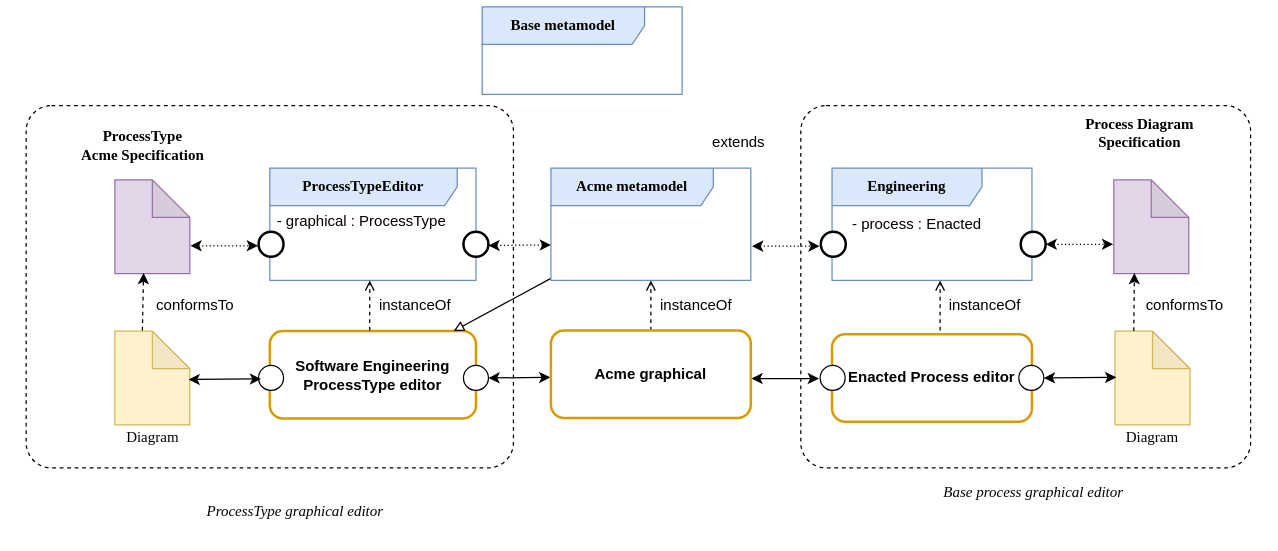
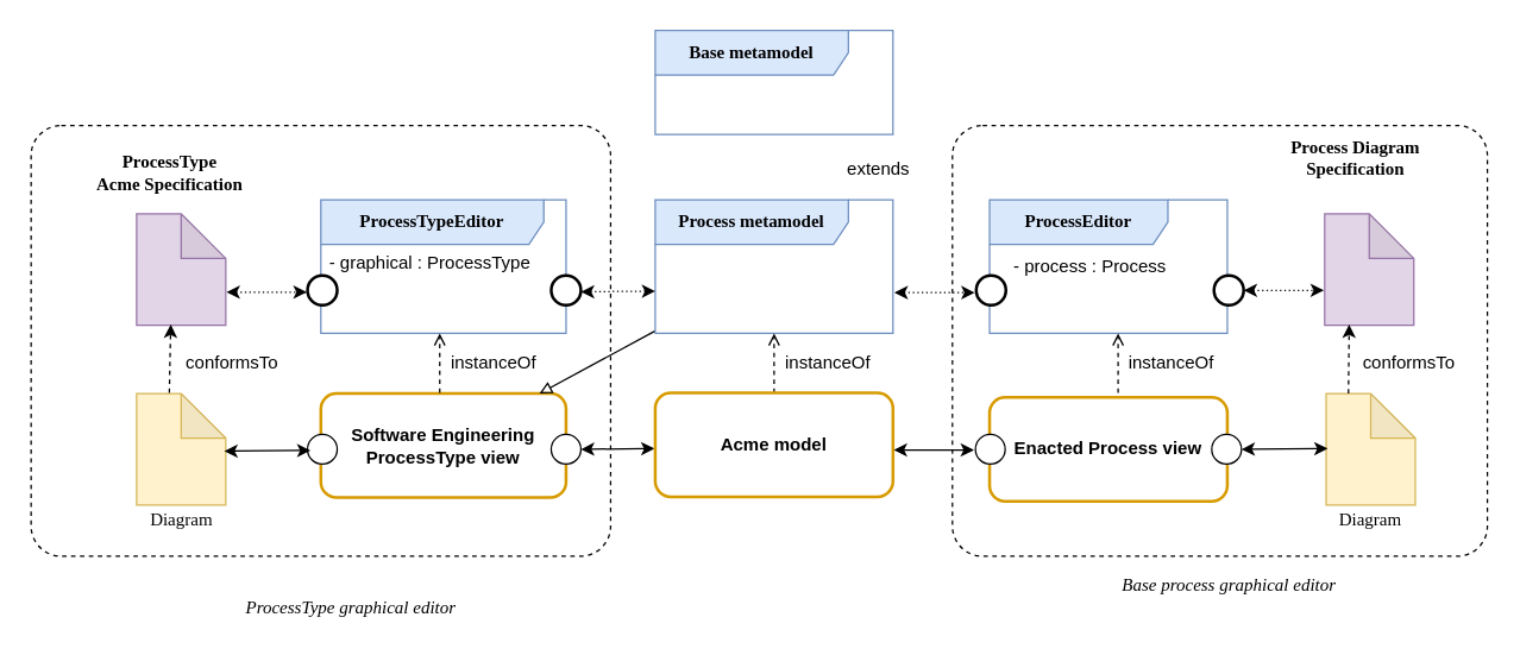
  <mxCell id="0" />
  <mxCell id="1" parent="0" />
- <mxCell id="2" value="&lt;div&gt;&lt;b&gt;Enacted Process editor&lt;br&gt;&lt;/b&gt;&lt;/div&gt;" style="rounded=1;whiteSpace=wrap;html=1;fillColor=none;strokeColor=#d79b00;strokeWidth=2;" vertex="1" parent="1"><mxGeometry x="665" y="267" width="160" height="70" as="geometry" /></mxCell>
+ <mxCell id="2" value="&lt;div&gt;&lt;b&gt;Enacted Process view&lt;br&gt;&lt;/b&gt;&lt;/div&gt;" style="rounded=1;whiteSpace=wrap;html=1;fillColor=none;strokeColor=#d79b00;strokeWidth=2;" vertex="1" parent="1"><mxGeometry x="665" y="267" width="160" height="70" as="geometry" /></mxCell>
  <mxCell id="3" value="" style="rounded=1;whiteSpace=wrap;html=1;fillColor=none;arcSize=7;dashed=1;" parent="1" vertex="1"><mxGeometry x="20" y="84" width="390" height="290" as="geometry" /></mxCell>
- <mxCell id="4" value="&lt;div&gt;&lt;b&gt;Software Engineering&lt;/b&gt;&lt;/div&gt;&lt;div&gt;&lt;b&gt;ProcessType editor&lt;br&gt;&lt;/b&gt;&lt;/div&gt;" style="rounded=1;whiteSpace=wrap;html=1;fillColor=none;strokeColor=#d79b00;strokeWidth=2;" vertex="1" parent="1"><mxGeometry x="215" y="264.5" width="165" height="70" as="geometry" /></mxCell>
+ <mxCell id="4" value="&lt;div&gt;&lt;b&gt;Software Engineering&lt;/b&gt;&lt;/div&gt;&lt;div&gt;&lt;b&gt;ProcessType view&lt;br&gt;&lt;/b&gt;&lt;/div&gt;" style="rounded=1;whiteSpace=wrap;html=1;fillColor=none;strokeColor=#d79b00;strokeWidth=2;" vertex="1" parent="1"><mxGeometry x="215" y="264.5" width="165" height="70" as="geometry" /></mxCell>
  <mxCell id="5" value="" style="rounded=1;whiteSpace=wrap;html=1;fillColor=none;arcSize=7;dashed=1;" parent="1" vertex="1"><mxGeometry x="640" y="84" width="360" height="290" as="geometry" /></mxCell>
- <mxCell id="6" value="&lt;b&gt;&lt;font style=&quot;font-size: 12px&quot;&gt;Base metamodel&lt;/font&gt;&lt;/b&gt;" style="shape=umlFrame;whiteSpace=wrap;html=1;rounded=0;shadow=0;comic=0;labelBackgroundColor=none;strokeWidth=1;fontFamily=Verdana;fontSize=10;align=center;width=130;height=30;fillColor=#dae8fc;strokeColor=#6c8ebf;" parent="1" vertex="1"><mxGeometry x="385" y="5" width="160" height="70" as="geometry" /></mxCell>
- <mxCell id="7" value="&lt;b&gt;&lt;font style=&quot;font-size: 12px&quot;&gt;Engineering&lt;/font&gt;&lt;/b&gt;" style="shape=umlFrame;whiteSpace=wrap;html=1;rounded=0;shadow=0;comic=0;labelBackgroundColor=none;strokeWidth=1;fontFamily=Verdana;fontSize=10;align=center;width=120;height=30;fillColor=#dae8fc;strokeColor=#6c8ebf;" parent="1" vertex="1"><mxGeometry x="665" y="134" width="160" height="90" as="geometry" /></mxCell>
+ <mxCell id="6" value="&lt;b&gt;&lt;font style=&quot;font-size: 12px&quot;&gt;Base metamodel&lt;/font&gt;&lt;/b&gt;" style="shape=umlFrame;whiteSpace=wrap;html=1;rounded=0;shadow=0;comic=0;labelBackgroundColor=none;strokeWidth=1;fontFamily=Verdana;fontSize=10;align=center;width=130;height=30;fillColor=#dae8fc;strokeColor=#6c8ebf;" parent="1" vertex="1"><mxGeometry x="440" y="20" width="160" height="70" as="geometry" /></mxCell>
+ <mxCell id="7" value="&lt;b&gt;&lt;font style=&quot;font-size: 12px&quot;&gt;ProcessEditor&lt;/font&gt;&lt;/b&gt;" style="shape=umlFrame;whiteSpace=wrap;html=1;rounded=0;shadow=0;comic=0;labelBackgroundColor=none;strokeWidth=1;fontFamily=Verdana;fontSize=10;align=center;width=120;height=30;fillColor=#dae8fc;strokeColor=#6c8ebf;" parent="1" vertex="1"><mxGeometry x="665" y="134" width="160" height="90" as="geometry" /></mxCell>
  <mxCell id="8" style="edgeStyle=none;rounded=0;orthogonalLoop=1;jettySize=auto;html=1;endArrow=block;endFill=0;" parent="1" source="9" target="4" edge="1"><mxGeometry relative="1" as="geometry" /></mxCell>
- <mxCell id="9" value="&lt;b&gt;&lt;font style=&quot;font-size: 12px&quot;&gt;Acme metamodel&lt;/font&gt;&lt;/b&gt;" style="shape=umlFrame;whiteSpace=wrap;html=1;rounded=0;shadow=0;comic=0;labelBackgroundColor=none;strokeWidth=1;fontFamily=Verdana;fontSize=10;align=center;width=130;height=30;fillColor=#dae8fc;strokeColor=#6c8ebf;" parent="1" vertex="1"><mxGeometry x="440" y="134" width="160" height="90" as="geometry" /></mxCell>
+ <mxCell id="9" value="&lt;b&gt;&lt;font style=&quot;font-size: 12px&quot;&gt;Process metamodel&lt;/font&gt;&lt;/b&gt;" style="shape=umlFrame;whiteSpace=wrap;html=1;rounded=0;shadow=0;comic=0;labelBackgroundColor=none;strokeWidth=1;fontFamily=Verdana;fontSize=10;align=center;width=130;height=30;fillColor=#dae8fc;strokeColor=#6c8ebf;" parent="1" vertex="1"><mxGeometry x="440" y="134" width="160" height="90" as="geometry" /></mxCell>
  <mxCell id="10" style="rounded=0;orthogonalLoop=1;jettySize=auto;html=1;dashed=1;endArrow=open;endFill=0;" parent="1" target="9" edge="1"><mxGeometry relative="1" as="geometry"><mxPoint x="520" y="264" as="sourcePoint" /><mxPoint x="423.051" y="84" as="targetPoint" /></mxGeometry></mxCell>
  <mxCell id="11" value="extends" style="text;html=1;align=center;verticalAlign=middle;resizable=0;points=[];autosize=1;strokeColor=none;" parent="1" vertex="1"><mxGeometry x="560" y="104" width="60" height="20" as="geometry" /></mxCell>
  <mxCell id="12" value="&lt;b&gt;&lt;font style=&quot;font-size: 12px&quot;&gt;ProcessTypeEditor&lt;/font&gt;&lt;/b&gt;" style="shape=umlFrame;whiteSpace=wrap;html=1;rounded=0;shadow=0;comic=0;labelBackgroundColor=none;strokeWidth=1;fontFamily=Verdana;fontSize=10;align=center;width=150;height=30;fillColor=#dae8fc;strokeColor=#6c8ebf;" parent="1" vertex="1"><mxGeometry x="215" y="134" width="165" height="90" as="geometry" /></mxCell>
  <mxCell id="13" value="" style="ellipse;whiteSpace=wrap;html=1;aspect=fixed;align=center;strokeWidth=2;" parent="1" vertex="1"><mxGeometry x="206" y="185" width="20" height="20" as="geometry" /></mxCell>
  <mxCell id="14" value="" style="shape=note;whiteSpace=wrap;html=1;backgroundOutline=1;darkOpacity=0.05;align=center;fillColor=#e1d5e7;strokeColor=#9673a6;" parent="1" vertex="1"><mxGeometry x="91" y="143.5" width="60" height="75" as="geometry" /></mxCell>
  <mxCell id="15" value="&lt;div&gt;&lt;font face=&quot;Verdana&quot;&gt;&lt;b&gt;&lt;font style=&quot;font-size: 12px&quot;&gt;ProcessType&lt;/font&gt;&lt;/b&gt;&lt;/font&gt;&lt;/div&gt;&lt;div&gt;&lt;font face=&quot;Verdana&quot;&gt;&lt;b&gt;&lt;font style=&quot;font-size: 12px&quot;&gt;Acme Specification&lt;/font&gt;&lt;/b&gt;&lt;/font&gt;&lt;br&gt;&lt;/div&gt;" style="text;html=1;align=center;verticalAlign=middle;resizable=0;points=[];autosize=1;strokeColor=none;" parent="1" vertex="1"><mxGeometry x="33" y="96" width="160" height="40" as="geometry" /></mxCell>
  <mxCell id="16" value="instanceOf" style="text;html=1;align=center;verticalAlign=middle;resizable=0;points=[];autosize=1;strokeColor=none;" parent="1" vertex="1"><mxGeometry x="521" y="234" width="70" height="20" as="geometry" /></mxCell>
  <mxCell id="17" value="" style="shape=note;whiteSpace=wrap;html=1;backgroundOutline=1;darkOpacity=0.05;align=center;fillColor=#fff2cc;strokeColor=#d6b656;" parent="1" vertex="1"><mxGeometry x="91" y="264.5" width="60" height="75" as="geometry" /></mxCell>
  <mxCell id="18" value="&lt;div&gt;&lt;font style=&quot;font-size: 12px&quot; face=&quot;Verdana&quot;&gt;Diagram&lt;/font&gt;&lt;br&gt;&lt;/div&gt;" style="text;html=1;align=center;verticalAlign=middle;resizable=0;points=[];autosize=1;strokeColor=none;" parent="1" vertex="1"><mxGeometry x="86" y="339.5" width="70" height="20" as="geometry" /></mxCell>
  <mxCell id="19" value="" style="ellipse;whiteSpace=wrap;html=1;aspect=fixed;align=center;" parent="1" vertex="1"><mxGeometry x="206" y="292" width="20" height="20" as="geometry" /></mxCell>
  <mxCell id="20" value="" style="ellipse;whiteSpace=wrap;html=1;aspect=fixed;align=center;" parent="1" vertex="1"><mxGeometry x="370" y="292" width="20" height="20" as="geometry" /></mxCell>
  <mxCell id="21" value="" style="ellipse;whiteSpace=wrap;html=1;aspect=fixed;align=center;strokeWidth=2;" parent="1" vertex="1"><mxGeometry x="370" y="185" width="20" height="20" as="geometry" /></mxCell>
  <mxCell id="22" value="" style="ellipse;whiteSpace=wrap;html=1;aspect=fixed;align=center;strokeWidth=2;" parent="1" vertex="1"><mxGeometry x="656" y="185" width="20" height="20" as="geometry" /></mxCell>
  <mxCell id="23" value="" style="ellipse;whiteSpace=wrap;html=1;aspect=fixed;align=center;strokeWidth=2;" parent="1" vertex="1"><mxGeometry x="816" y="185" width="20" height="20" as="geometry" /></mxCell>
  <mxCell id="24" value="" style="ellipse;whiteSpace=wrap;html=1;aspect=fixed;align=center;" parent="1" vertex="1"><mxGeometry x="655.5" y="292" width="20" height="20" as="geometry" /></mxCell>
  <mxCell id="25" value="" style="ellipse;whiteSpace=wrap;html=1;aspect=fixed;align=center;" parent="1" vertex="1"><mxGeometry x="814.5" y="292" width="20" height="20" as="geometry" /></mxCell>
  <mxCell id="26" style="rounded=0;orthogonalLoop=1;jettySize=auto;html=1;exitX=0.367;exitY=-0.007;exitDx=0;exitDy=0;exitPerimeter=0;entryX=0.383;entryY=0.993;entryDx=0;entryDy=0;entryPerimeter=0;dashed=1;" parent="1" source="17" target="14" edge="1"><mxGeometry relative="1" as="geometry"><mxPoint x="90" y="264" as="sourcePoint" /><mxPoint x="125" y="234" as="targetPoint" /></mxGeometry></mxCell>
  <mxCell id="27" value="&lt;div&gt;conformsTo&lt;/div&gt;" style="text;html=1;align=center;verticalAlign=middle;resizable=0;points=[];autosize=1;strokeColor=none;" parent="1" vertex="1"><mxGeometry x="115" y="234" width="80" height="20" as="geometry" /></mxCell>
  <mxCell id="28" value="" style="shape=note;whiteSpace=wrap;html=1;backgroundOutline=1;darkOpacity=0.05;align=center;fillColor=#e1d5e7;strokeColor=#9673a6;" parent="1" vertex="1"><mxGeometry x="890.5" y="143.5" width="60" height="75" as="geometry" /></mxCell>
  <mxCell id="29" value="&lt;div&gt;&lt;font face=&quot;Verdana&quot;&gt;&lt;b&gt;&lt;font style=&quot;font-size: 12px&quot;&gt;Process Diagram&lt;/font&gt;&lt;/b&gt;&lt;/font&gt;&lt;/div&gt;&lt;div&gt;&lt;font face=&quot;Verdana&quot;&gt;&lt;b&gt;&lt;font style=&quot;font-size: 12px&quot;&gt;Specification&lt;/font&gt;&lt;/b&gt;&lt;/font&gt;&lt;br&gt;&lt;/div&gt;" style="text;html=1;align=center;verticalAlign=middle;resizable=0;points=[];autosize=1;strokeColor=none;" parent="1" vertex="1"><mxGeometry x="845.5" y="86" width="130" height="40" as="geometry" /></mxCell>
  <mxCell id="30" value="" style="shape=note;whiteSpace=wrap;html=1;backgroundOutline=1;darkOpacity=0.05;align=center;fillColor=#fff2cc;strokeColor=#d6b656;" parent="1" vertex="1"><mxGeometry x="891.5" y="264.5" width="60" height="75" as="geometry" /></mxCell>
  <mxCell id="31" value="&lt;div&gt;&lt;font style=&quot;font-size: 12px&quot; face=&quot;Verdana&quot;&gt;Diagram&lt;/font&gt;&lt;br&gt;&lt;/div&gt;" style="text;html=1;align=center;verticalAlign=middle;resizable=0;points=[];autosize=1;strokeColor=none;" parent="1" vertex="1"><mxGeometry x="885.5" y="339.5" width="70" height="20" as="geometry" /></mxCell>
  <mxCell id="32" style="rounded=0;orthogonalLoop=1;jettySize=auto;html=1;exitX=0;exitY=0;exitDx=15;exitDy=0;exitPerimeter=0;dashed=1;" parent="1" source="30" edge="1"><mxGeometry relative="1" as="geometry"><mxPoint x="887.5" y="264" as="sourcePoint" /><mxPoint x="907" y="218" as="targetPoint" /></mxGeometry></mxCell>
  <mxCell id="33" value="conformsTo" style="text;html=1;align=center;verticalAlign=middle;resizable=0;points=[];autosize=1;strokeColor=none;" parent="1" vertex="1"><mxGeometry x="906.5" y="234" width="80" height="20" as="geometry" /></mxCell>
  <mxCell id="34" style="rounded=0;orthogonalLoop=1;jettySize=auto;html=1;exitX=1;exitY=0.5;exitDx=0;exitDy=0;startArrow=classic;startFill=1;dashed=1;dashPattern=1 2;" parent="1" source="23" edge="1"><mxGeometry relative="1" as="geometry"><mxPoint x="922.5" y="298.5" as="sourcePoint" /><mxPoint x="890" y="195" as="targetPoint" /></mxGeometry></mxCell>
  <mxCell id="35" style="rounded=0;orthogonalLoop=1;jettySize=auto;html=1;exitX=1;exitY=0.5;exitDx=0;exitDy=0;startArrow=classic;startFill=1;" parent="1" source="25" edge="1"><mxGeometry relative="1" as="geometry"><mxPoint x="838.5" y="301.5" as="sourcePoint" /><mxPoint x="892.5" y="301.5" as="targetPoint" /></mxGeometry></mxCell>
  <mxCell id="36" style="rounded=0;orthogonalLoop=1;jettySize=auto;html=1;exitX=1;exitY=0.5;exitDx=0;exitDy=0;startArrow=classic;startFill=1;dashed=1;dashPattern=1 2;" parent="1" edge="1"><mxGeometry relative="1" as="geometry"><mxPoint x="151.5" y="196.25" as="sourcePoint" /><mxPoint x="205.5" y="196.25" as="targetPoint" /></mxGeometry></mxCell>
  <mxCell id="37" style="rounded=0;orthogonalLoop=1;jettySize=auto;html=1;exitX=1;exitY=0.5;exitDx=0;exitDy=0;startArrow=classic;startFill=1;" parent="1" edge="1"><mxGeometry relative="1" as="geometry"><mxPoint x="150" y="303.25" as="sourcePoint" /><mxPoint x="208" y="302.75" as="targetPoint" /></mxGeometry></mxCell>
  <mxCell id="38" style="rounded=0;orthogonalLoop=1;jettySize=auto;html=1;dashed=1;endArrow=open;endFill=0;" parent="1" edge="1"><mxGeometry relative="1" as="geometry"><mxPoint x="295" y="264" as="sourcePoint" /><mxPoint x="295" y="224" as="targetPoint" /></mxGeometry></mxCell>
  <mxCell id="39" value="&lt;div&gt;instanceOf&lt;/div&gt;" style="text;html=1;align=center;verticalAlign=middle;resizable=0;points=[];autosize=1;strokeColor=none;" parent="1" vertex="1"><mxGeometry x="296" y="234" width="70" height="20" as="geometry" /></mxCell>
  <mxCell id="40" style="rounded=0;orthogonalLoop=1;jettySize=auto;html=1;endArrow=open;endFill=0;dashed=1;" parent="1" edge="1"><mxGeometry relative="1" as="geometry"><mxPoint x="751.5" y="264" as="sourcePoint" /><mxPoint x="751.5" y="224" as="targetPoint" /></mxGeometry></mxCell>
  <mxCell id="41" value="instanceOf" style="text;html=1;align=center;verticalAlign=middle;resizable=0;points=[];autosize=1;strokeColor=none;" parent="1" vertex="1"><mxGeometry x="751.5" y="234" width="70" height="20" as="geometry" /></mxCell>
  <mxCell id="42" style="rounded=0;orthogonalLoop=1;jettySize=auto;html=1;exitX=1;exitY=0.5;exitDx=0;exitDy=0;startArrow=classic;startFill=1;dashed=1;dashPattern=1 2;" parent="1" edge="1"><mxGeometry relative="1" as="geometry"><mxPoint x="601" y="196.5" as="sourcePoint" /><mxPoint x="655" y="196.5" as="targetPoint" /></mxGeometry></mxCell>
  <mxCell id="43" style="rounded=0;orthogonalLoop=1;jettySize=auto;html=1;exitX=1;exitY=0.5;exitDx=0;exitDy=0;startArrow=classic;startFill=1;" parent="1" edge="1"><mxGeometry relative="1" as="geometry"><mxPoint x="600.5" y="302.5" as="sourcePoint" /><mxPoint x="654.5" y="302.5" as="targetPoint" /></mxGeometry></mxCell>
  <mxCell id="44" style="rounded=0;orthogonalLoop=1;jettySize=auto;html=1;startArrow=classic;startFill=1;dashed=1;dashPattern=1 2;" parent="1" edge="1"><mxGeometry relative="1" as="geometry"><mxPoint x="390" y="196" as="sourcePoint" /><mxPoint x="440" y="195.5" as="targetPoint" /></mxGeometry></mxCell>
  <mxCell id="45" style="rounded=0;orthogonalLoop=1;jettySize=auto;html=1;startArrow=classic;startFill=1;" parent="1" edge="1"><mxGeometry relative="1" as="geometry"><mxPoint x="390" y="302" as="sourcePoint" /><mxPoint x="439.5" y="301.5" as="targetPoint" /></mxGeometry></mxCell>
  <mxCell id="46" value="- graphical : ProcessType" style="text;strokeColor=none;fillColor=none;align=left;verticalAlign=top;spacingLeft=4;spacingRight=4;overflow=hidden;rotatable=0;points=[[0,0.5],[1,0.5]];portConstraint=eastwest;" parent="1" vertex="1"><mxGeometry x="215" y="163" width="165" height="32" as="geometry" /></mxCell>
- <mxCell id="47" value="- process : Enacted" style="text;strokeColor=none;fillColor=none;align=left;verticalAlign=top;spacingLeft=4;spacingRight=4;overflow=hidden;rotatable=0;points=[[0,0.5],[1,0.5]];portConstraint=eastwest;" parent="1" vertex="1"><mxGeometry x="675.5" y="165" width="165" height="32" as="geometry" /></mxCell>
+ <mxCell id="47" value="- process : Process" style="text;strokeColor=none;fillColor=none;align=left;verticalAlign=top;spacingLeft=4;spacingRight=4;overflow=hidden;rotatable=0;points=[[0,0.5],[1,0.5]];portConstraint=eastwest;" parent="1" vertex="1"><mxGeometry x="675.5" y="165" width="165" height="32" as="geometry" /></mxCell>
  <mxCell id="48" value="&lt;div&gt;&lt;font face=&quot;Verdana&quot;&gt;&lt;span&gt;&lt;font style=&quot;font-size: 12px&quot;&gt;ProcessType graphical editor&lt;br&gt;&lt;/font&gt;&lt;/span&gt;&lt;/font&gt;&lt;/div&gt;" style="text;html=1;align=center;verticalAlign=middle;resizable=0;points=[];autosize=1;strokeColor=none;fontStyle=2" parent="1" vertex="1"><mxGeometry x="140" y="399" width="190" height="20" as="geometry" /></mxCell>
  <mxCell id="49" value="&lt;div&gt;&lt;font face=&quot;Verdana&quot;&gt;&lt;span&gt;&lt;font style=&quot;font-size: 12px&quot;&gt;Base process graphical editor&lt;br&gt;&lt;/font&gt;&lt;/span&gt;&lt;/font&gt;&lt;/div&gt;" style="text;html=1;align=center;verticalAlign=middle;resizable=0;points=[];autosize=1;strokeColor=none;fontStyle=2" parent="1" vertex="1"><mxGeometry x="721" y="384" width="210" height="20" as="geometry" /></mxCell>
- <mxCell id="50" value="&lt;b&gt;Acme graphical&lt;/b&gt;" style="rounded=1;whiteSpace=wrap;html=1;fillColor=none;strokeColor=#d79b00;strokeWidth=2;" vertex="1" parent="1"><mxGeometry x="440" y="264" width="160" height="70" as="geometry" /></mxCell>
+ <mxCell id="50" value="&lt;b&gt;Acme model&lt;/b&gt;" style="rounded=1;whiteSpace=wrap;html=1;fillColor=none;strokeColor=#d79b00;strokeWidth=2;" vertex="1" parent="1"><mxGeometry x="440" y="264" width="160" height="70" as="geometry" /></mxCell>
